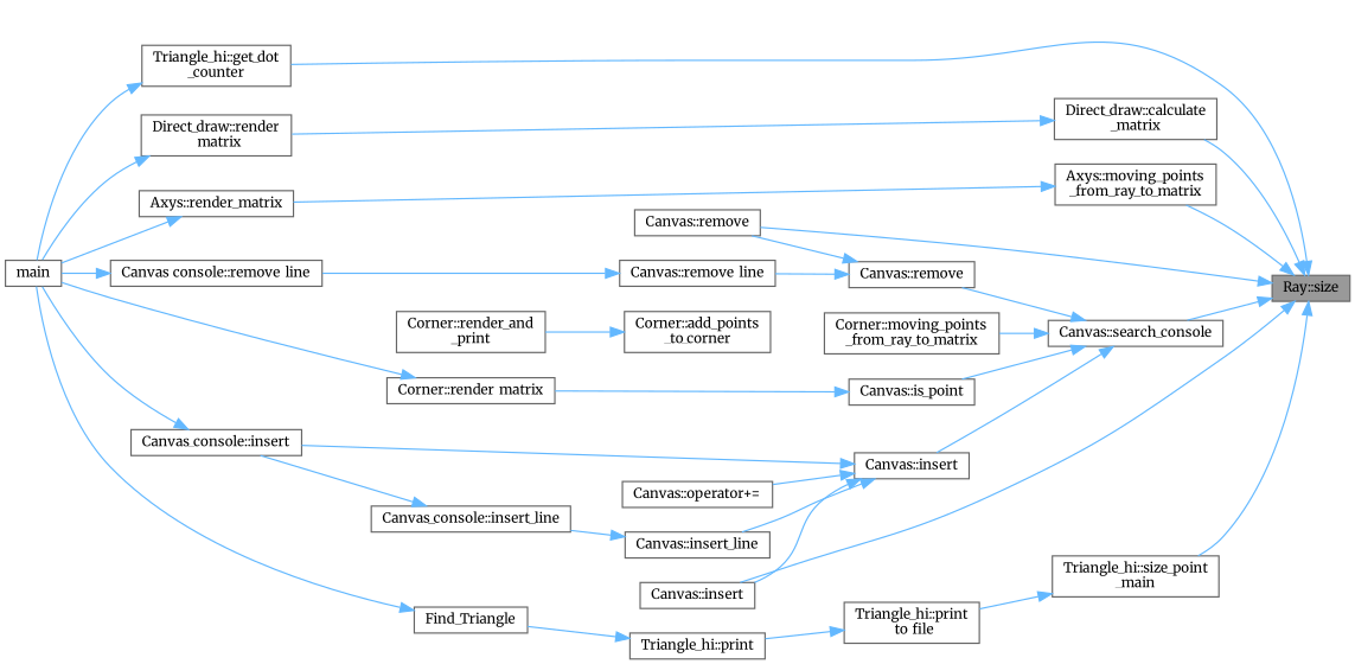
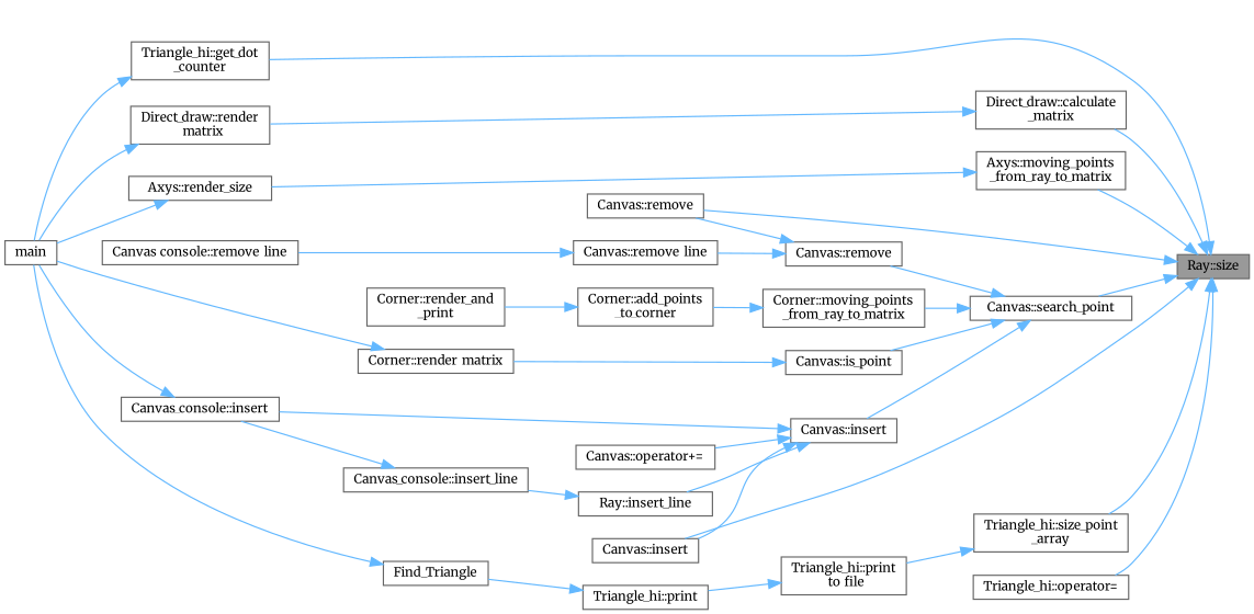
  digraph {
    fontname=Merriweather
    rankdir=RL
    node [color=grey40 fillcolor=white fontname=Merriweather fontsize=10 shape=box style=filled]
    edge [color=steelblue1 dir=back fontname=Merriweather fontsize=10 labelfontname=Helvetica labelfontsize=10 style=solid]
    n1 [color=gray40 fillcolor=grey60 fontcolor=black height=0.2 label="Ray::size" width=0.4]
    n2 [height=0.2 label="Direct_draw::calculate\l_matrix" width=0.4]
    n3 [height=0.2 label="Triangle_hi::get_dot\l_counter" width=0.4]
    n4 [height=0.2 label="Canvas::insert" width=0.4]
    n5 [height=0.2 label="Axys::moving_points\l_from_ray_to_matrix" width=0.4]
+   n6 [height=0.2 label="Triangle_hi::operator=" width=0.4]
    n7 [height=0.2 label="Canvas::remove" width=0.4]
-   n8 [height=0.2 label="Canvas::search_console" width=0.4]
-   n9 [height=0.2 label="Triangle_hi::size_point\l_main" width=0.4]
+   n8 [height=0.2 label="Canvas::search_point" width=0.4]
+   n9 [height=0.2 label="Triangle_hi::size_point\l_array" width=0.4]
    n10 [height=0.2 label="Direct_draw::render\l_matrix" width=0.4]
    n11 [height=0.2 label=main width=0.4]
-   n12 [height=0.2 label="Axys::render_matrix" width=0.4]
+   n12 [height=0.2 label="Axys::render_size" width=0.4]
    n13 [height=0.2 label="Corner::moving_points\l_from_ray_to_matrix" width=0.4]
    n14 [height=0.2 label="Corner::add_points\l_to_corner" width=0.4]
    n15 [height=0.2 label="Canvas::insert" width=0.4]
    n16 [height=0.2 label="Canvas::is_point" width=0.4]
    n17 [height=0.2 label="Canvas::remove" width=0.4]
    n18 [height=0.2 label="Triangle_hi::print\l_to_file" width=0.4]
    n19 [height=0.2 label="Corner::render_and\l_print" width=0.4]
    n20 [height=0.2 label="Corner::render_matrix" width=0.4]
    n21 [height=0.2 label="Canvas_console::insert" width=0.4]
-   n22 [height=0.2 label="Canvas::insert_line" width=0.4]
+   n22 [height=0.2 label="Ray::insert_line" width=0.4]
    n23 [height=0.2 label="Canvas::operator+=" width=0.4]
    n24 [height=0.2 label="Canvas::remove_line" width=0.4]
    n25 [height=0.2 label="Canvas_console::insert_line" width=0.4]
    n26 [height=0.2 label="Canvas_console::remove_line" width=0.4]
    n27 [height=0.2 label="Triangle_hi::print" width=0.4]
    n28 [height=0.2 label=Find_Triangle width=0.4]
    n1 -> n2
    n1 -> n3
    n1 -> n4
    n1 -> n5
+   n1 -> n6
    n1 -> n7
    n1 -> n8
    n1 -> n9
    n2 -> n10
    n3 -> n11
    n5 -> n12
    n8 -> n13
    n8 -> n15
    n8 -> n16
    n8 -> n17
    n9 -> n18
    n10 -> n11
    n12 -> n11
+   n13 -> n14
    n14 -> n19
    n15 -> n4
    n15 -> n21
    n15 -> n22
    n15 -> n23
    n16 -> n20
    n17 -> n7
    n17 -> n24
    n18 -> n27
    n20 -> n11
    n21 -> n11
    n22 -> n25
    n24 -> n26
    n25 -> n21
-   n26 -> n11
    n27 -> n28
    n28 -> n11
  }
